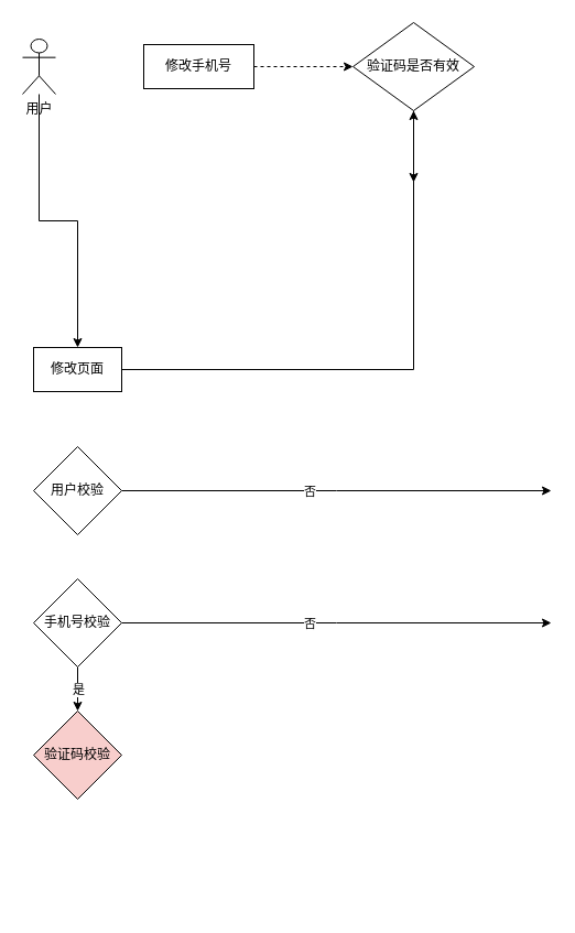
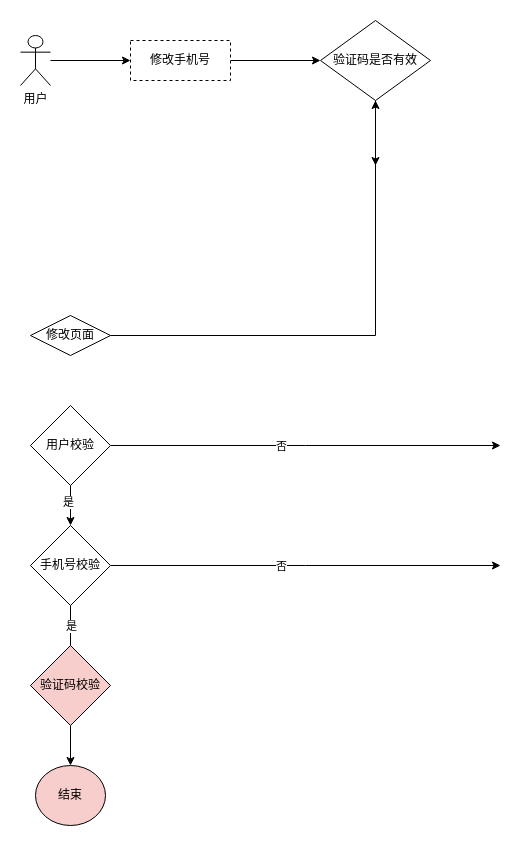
  <mxCell id="0" />
  <mxCell id="1" parent="0" />
- <mxCell id="2" style="edgeStyle=orthogonalEdgeStyle;rounded=0;orthogonalLoop=1;jettySize=auto;html=1;" edge="1" parent="1" source="3" target="9"><mxGeometry relative="1" as="geometry" /></mxCell>
+ <mxCell id="2" style="edgeStyle=orthogonalEdgeStyle;rounded=0;orthogonalLoop=1;jettySize=auto;html=1;entryX=0;entryY=0.5;entryDx=0;entryDy=0;" edge="1" parent="1" source="3" target="5"><mxGeometry relative="1" as="geometry" /></mxCell>
  <mxCell id="3" value="用户" style="shape=umlActor;verticalLabelPosition=bottom;verticalAlign=top;html=1;outlineConnect=0;" vertex="1" parent="1"><mxGeometry x="20" y="35" width="30" height="50" as="geometry" /></mxCell>
- <mxCell id="4" value="" style="edgeStyle=orthogonalEdgeStyle;rounded=0;orthogonalLoop=1;jettySize=auto;html=1;dashed=1;" edge="1" parent="1" source="5" target="7"><mxGeometry relative="1" as="geometry" /></mxCell>
- <mxCell id="5" value="修改手机号" style="rounded=0;whiteSpace=wrap;html=1;" vertex="1" parent="1"><mxGeometry x="130" y="40" width="100" height="40" as="geometry" /></mxCell>
+ <mxCell id="4" value="" style="edgeStyle=orthogonalEdgeStyle;rounded=0;orthogonalLoop=1;jettySize=auto;html=1;" edge="1" parent="1" source="5" target="7"><mxGeometry relative="1" as="geometry" /></mxCell>
+ <mxCell id="5" value="修改手机号" style="rounded=0;whiteSpace=wrap;html=1;dashed=1;" vertex="1" parent="1"><mxGeometry x="130" y="40" width="100" height="40" as="geometry" /></mxCell>
  <mxCell id="6" style="edgeStyle=orthogonalEdgeStyle;rounded=0;orthogonalLoop=1;jettySize=auto;html=1;" edge="1" parent="1" source="7"><mxGeometry relative="1" as="geometry"><mxPoint x="375" y="165" as="targetPoint" /></mxGeometry></mxCell>
  <mxCell id="7" value="验证码是否有效" style="rhombus;whiteSpace=wrap;html=1;rounded=0;" vertex="1" parent="1"><mxGeometry x="320" y="20" width="110" height="80" as="geometry" /></mxCell>
  <mxCell id="8" value="" style="edgeStyle=orthogonalEdgeStyle;rounded=0;orthogonalLoop=1;jettySize=auto;html=1;" edge="1" parent="1" source="9" target="7"><mxGeometry relative="1" as="geometry" /></mxCell>
- <mxCell id="9" value="修改页面" style="rounded=0;whiteSpace=wrap;html=1;" vertex="1" parent="1"><mxGeometry x="30" y="315" width="80" height="40" as="geometry" /></mxCell>
+ <mxCell id="9" value="修改页面" style="rhombus;whiteSpace=wrap;html=1;" vertex="1" parent="1"><mxGeometry x="30" y="315" width="80" height="40" as="geometry" /></mxCell>
  <mxCell id="10" style="edgeStyle=orthogonalEdgeStyle;rounded=0;orthogonalLoop=1;jettySize=auto;html=1;" edge="1" parent="1" source="14"><mxGeometry relative="1" as="geometry"><mxPoint x="500" y="565" as="targetPoint" /></mxGeometry></mxCell>
  <mxCell id="11" value="否" style="edgeLabel;html=1;align=center;verticalAlign=middle;resizable=0;points=[];" vertex="1" connectable="0" parent="10"><mxGeometry x="-0.358" y="1" relative="1" as="geometry"><mxPoint x="45" y="1" as="offset" /></mxGeometry></mxCell>
- <mxCell id="12" style="edgeStyle=orthogonalEdgeStyle;rounded=0;orthogonalLoop=1;jettySize=auto;html=1;entryX=0.5;entryY=0;entryDx=0;entryDy=0;" edge="1" parent="1" source="14" target="16"><mxGeometry relative="1" as="geometry" /></mxCell>
+ <mxCell id="12" style="edgeStyle=orthogonalEdgeStyle;rounded=0;orthogonalLoop=1;jettySize=auto;html=1;entryX=0.5;entryY=0;entryDx=0;entryDy=0;endArrow=none;" edge="1" parent="1" source="14" target="16"><mxGeometry relative="1" as="geometry" /></mxCell>
  <mxCell id="13" value="是" style="edgeLabel;html=1;align=center;verticalAlign=middle;resizable=0;points=[];" vertex="1" connectable="0" parent="12"><mxGeometry x="0.467" y="1" relative="1" as="geometry"><mxPoint x="-1" y="-9" as="offset" /></mxGeometry></mxCell>
  <mxCell id="14" value="手机号校验" style="rhombus;whiteSpace=wrap;html=1;rounded=0;" vertex="1" parent="1"><mxGeometry x="30" y="525" width="80" height="80" as="geometry" /></mxCell>
+ <mxCell id="15" value="" style="edgeStyle=orthogonalEdgeStyle;rounded=0;orthogonalLoop=1;jettySize=auto;html=1;" edge="1" parent="1" source="16" target="17"><mxGeometry relative="1" as="geometry" /></mxCell>
  <mxCell id="16" value="验证码校验" style="rhombus;whiteSpace=wrap;html=1;rounded=0;fillColor=#f8cecc;" vertex="1" parent="1"><mxGeometry x="30" y="645" width="80" height="80" as="geometry" /></mxCell>
+ <mxCell id="17" value="结束" style="ellipse;whiteSpace=wrap;html=1;rounded=0;fillColor=#F8CECC;" vertex="1" parent="1"><mxGeometry x="35" y="765" width="70" height="60" as="geometry" /></mxCell>
+ <mxCell id="18" style="edgeStyle=orthogonalEdgeStyle;rounded=0;orthogonalLoop=1;jettySize=auto;html=1;entryX=0.5;entryY=0;entryDx=0;entryDy=0;" edge="1" parent="1" source="22" target="14"><mxGeometry relative="1" as="geometry" /></mxCell>
+ <mxCell id="19" value="是" style="edgeLabel;html=1;align=center;verticalAlign=middle;resizable=0;points=[];" vertex="1" connectable="0" parent="18"><mxGeometry x="-0.217" y="-3" relative="1" as="geometry"><mxPoint as="offset" /></mxGeometry></mxCell>
  <mxCell id="20" style="edgeStyle=orthogonalEdgeStyle;rounded=0;orthogonalLoop=1;jettySize=auto;html=1;" edge="1" parent="1" source="22"><mxGeometry relative="1" as="geometry"><mxPoint x="500" y="445" as="targetPoint" /></mxGeometry></mxCell>
  <mxCell id="21" value="否" style="edgeLabel;html=1;align=center;verticalAlign=middle;resizable=0;points=[];" vertex="1" connectable="0" parent="20"><mxGeometry x="-0.293" relative="1" as="geometry"><mxPoint x="32" as="offset" /></mxGeometry></mxCell>
  <mxCell id="22" value="用户校验" style="rhombus;whiteSpace=wrap;html=1;rounded=0;" vertex="1" parent="1"><mxGeometry x="30" y="405" width="80" height="80" as="geometry" /></mxCell>
